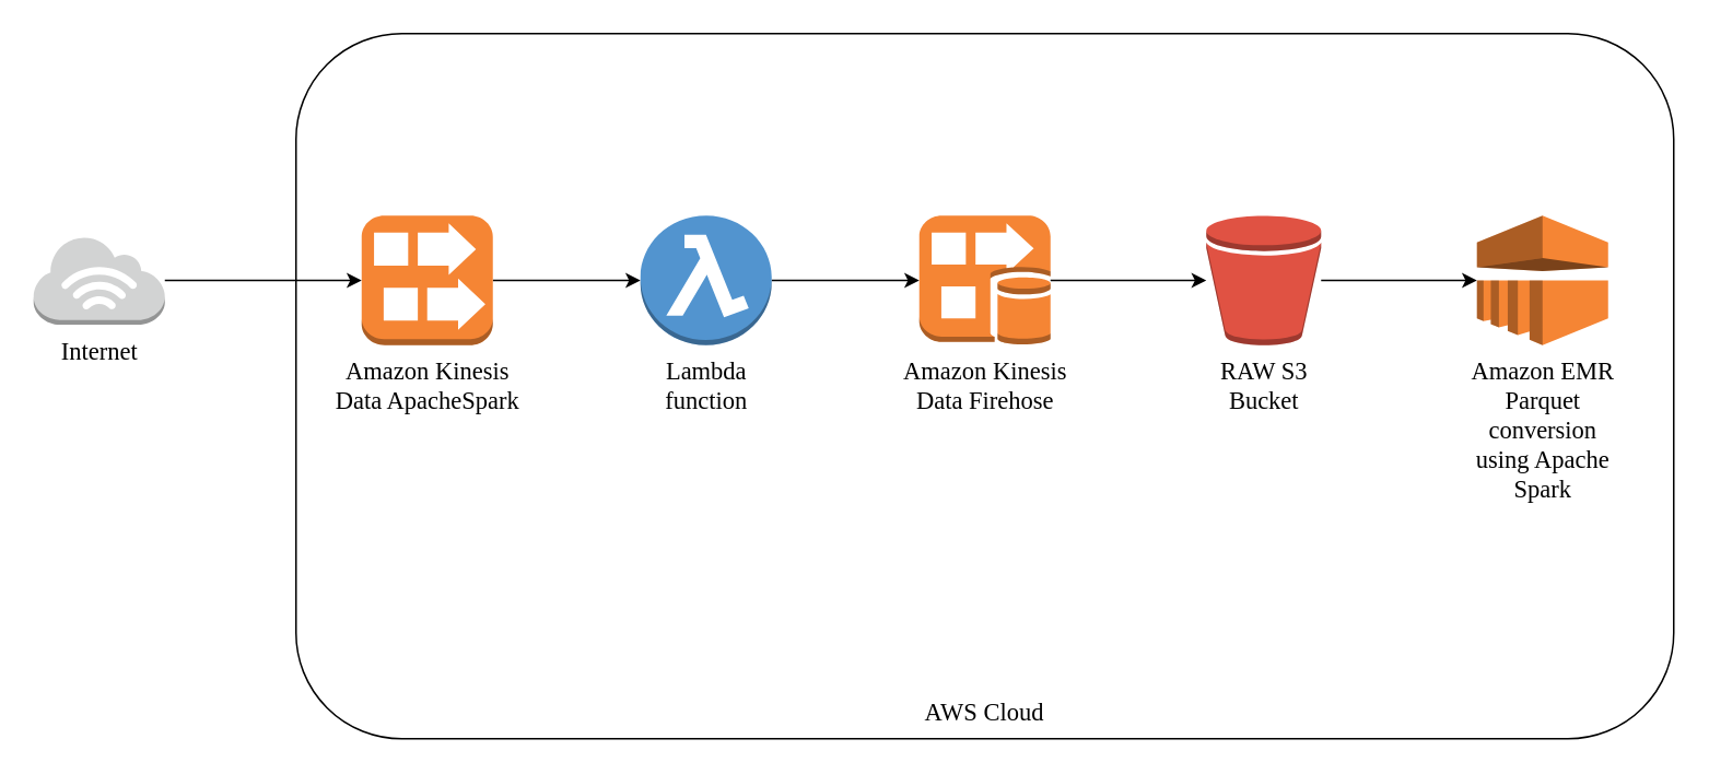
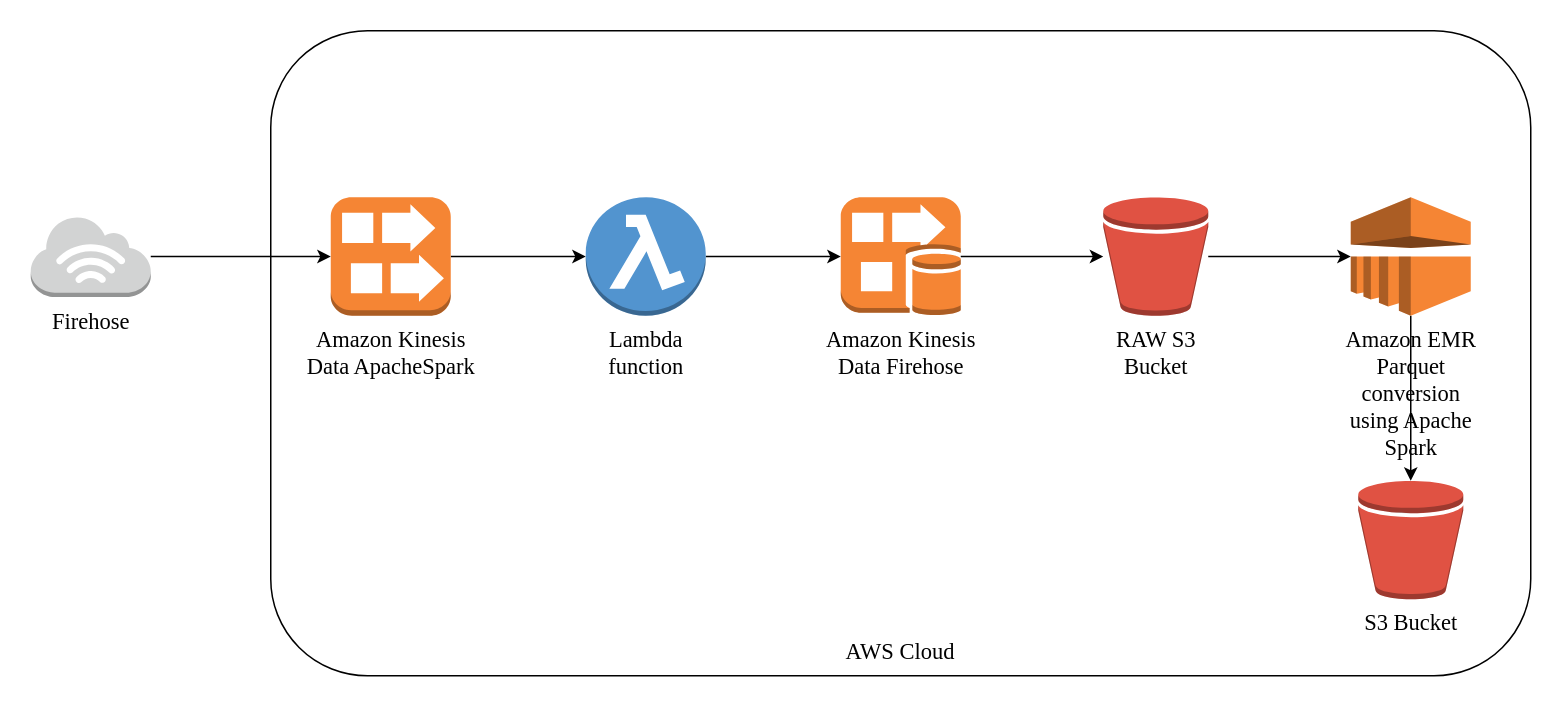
  <mxCell id="0" />
  <mxCell id="1" parent="0" />
  <mxCell id="2" value="&lt;br style=&quot;font-size: 15px;&quot;&gt;&lt;br style=&quot;font-size: 15px;&quot;&gt;&lt;br style=&quot;font-size: 15px;&quot;&gt;&lt;br style=&quot;font-size: 15px;&quot;&gt;&lt;br style=&quot;font-size: 15px;&quot;&gt;&lt;br style=&quot;font-size: 15px;&quot;&gt;&lt;br style=&quot;font-size: 15px;&quot;&gt;&lt;br style=&quot;font-size: 15px;&quot;&gt;&lt;br style=&quot;font-size: 15px;&quot;&gt;&lt;br style=&quot;font-size: 15px;&quot;&gt;&lt;br style=&quot;font-size: 15px;&quot;&gt;&lt;br style=&quot;font-size: 15px;&quot;&gt;&lt;br style=&quot;font-size: 15px;&quot;&gt;&lt;br style=&quot;font-size: 15px;&quot;&gt;&lt;br style=&quot;font-size: 15px;&quot;&gt;&lt;br style=&quot;font-size: 15px;&quot;&gt;&lt;br style=&quot;font-size: 15px;&quot;&gt;&lt;br style=&quot;font-size: 15px;&quot;&gt;&lt;br style=&quot;font-size: 15px;&quot;&gt;&lt;br style=&quot;font-size: 15px;&quot;&gt;&lt;br style=&quot;font-size: 15px;&quot;&gt;&lt;br style=&quot;font-size: 15px;&quot;&gt;AWS Cloud" style="rounded=1;whiteSpace=wrap;html=1;fontFamily=Lucida Console;fontSize=15;" vertex="1" parent="1"><mxGeometry x="180" y="20" width="840" height="430" as="geometry" /></mxCell>
+ <mxCell id="3" style="edgeStyle=orthogonalEdgeStyle;rounded=0;orthogonalLoop=1;jettySize=auto;html=1;fontFamily=Lucida Console;fontSize=15;" edge="1" parent="1" source="4" target="15"><mxGeometry relative="1" as="geometry" /></mxCell>
  <mxCell id="4" value="Amazon EMR&lt;br style=&quot;font-size: 15px;&quot;&gt;Parquet&lt;br style=&quot;font-size: 15px;&quot;&gt;conversion&lt;br style=&quot;font-size: 15px;&quot;&gt;using Apache&lt;br style=&quot;font-size: 15px;&quot;&gt;Spark" style="outlineConnect=0;dashed=0;verticalLabelPosition=bottom;verticalAlign=top;align=center;html=1;shape=mxgraph.aws3.emr;fillColor=#F58534;gradientColor=none;fontFamily=Lucida Console;fontSize=15;" vertex="1" parent="1"><mxGeometry x="900" y="131" width="80" height="79" as="geometry" /></mxCell>
  <mxCell id="5" style="edgeStyle=orthogonalEdgeStyle;rounded=0;orthogonalLoop=1;jettySize=auto;html=1;fontFamily=Lucida Console;fontSize=15;" edge="1" parent="1" source="6" target="10"><mxGeometry relative="1" as="geometry" /></mxCell>
  <mxCell id="6" value="Amazon Kinesis&lt;br style=&quot;font-size: 15px;&quot;&gt;Data Firehose" style="outlineConnect=0;dashed=0;verticalLabelPosition=bottom;verticalAlign=top;align=center;html=1;shape=mxgraph.aws3.kinesis_firehose;fillColor=#F58534;gradientColor=none;fontFamily=Lucida Console;fontSize=15;" vertex="1" parent="1"><mxGeometry x="560" y="131" width="80" height="79" as="geometry" /></mxCell>
  <mxCell id="7" style="edgeStyle=orthogonalEdgeStyle;rounded=0;orthogonalLoop=1;jettySize=auto;html=1;fontFamily=Lucida Console;fontSize=15;" edge="1" parent="1" source="8" target="12"><mxGeometry relative="1" as="geometry" /></mxCell>
  <mxCell id="8" value="&lt;font style=&quot;font-size: 15px;&quot;&gt;Amazon Kinesis&lt;br style=&quot;font-size: 15px;&quot;&gt;Data ApacheSpark&lt;/font&gt;" style="outlineConnect=0;dashed=0;verticalLabelPosition=bottom;verticalAlign=top;align=center;html=1;shape=mxgraph.aws3.kinesis_streams;fillColor=#F58534;gradientColor=none;fontFamily=Lucida Console;fontSize=15;" vertex="1" parent="1"><mxGeometry x="220" y="131" width="80" height="79" as="geometry" /></mxCell>
  <mxCell id="9" style="edgeStyle=orthogonalEdgeStyle;rounded=0;orthogonalLoop=1;jettySize=auto;html=1;fontFamily=Lucida Console;fontSize=15;" edge="1" parent="1" source="10" target="4"><mxGeometry relative="1" as="geometry" /></mxCell>
  <mxCell id="10" value="RAW S3&lt;br style=&quot;font-size: 15px;&quot;&gt;Bucket" style="outlineConnect=0;dashed=0;verticalLabelPosition=bottom;verticalAlign=top;align=center;html=1;shape=mxgraph.aws3.bucket;fillColor=#E05243;gradientColor=none;fontFamily=Lucida Console;fontSize=15;" vertex="1" parent="1"><mxGeometry x="735" y="131" width="70" height="79" as="geometry" /></mxCell>
  <mxCell id="11" style="edgeStyle=orthogonalEdgeStyle;rounded=0;orthogonalLoop=1;jettySize=auto;html=1;fontFamily=Lucida Console;fontSize=15;" edge="1" parent="1" source="12" target="6"><mxGeometry relative="1" as="geometry" /></mxCell>
  <mxCell id="12" value="Lambda&lt;br style=&quot;font-size: 15px;&quot;&gt;function" style="outlineConnect=0;dashed=0;verticalLabelPosition=bottom;verticalAlign=top;align=center;html=1;shape=mxgraph.aws3.lambda_function;fillColor=#5294CF;gradientColor=none;fontFamily=Lucida Console;fontSize=15;" vertex="1" parent="1"><mxGeometry x="390" y="131" width="80" height="79" as="geometry" /></mxCell>
  <mxCell id="13" style="edgeStyle=orthogonalEdgeStyle;rounded=0;orthogonalLoop=1;jettySize=auto;html=1;fontFamily=Lucida Console;fontSize=15;" edge="1" parent="1" source="14" target="8"><mxGeometry relative="1" as="geometry" /></mxCell>
- <mxCell id="14" value="&lt;font style=&quot;font-size: 15px;&quot;&gt;Internet&lt;/font&gt;" style="outlineConnect=0;dashed=0;verticalLabelPosition=bottom;verticalAlign=top;align=center;html=1;shape=mxgraph.aws3.internet_3;fillColor=#D2D3D3;gradientColor=none;fontFamily=Lucida Console;fontSize=15;" vertex="1" parent="1"><mxGeometry x="20" y="143.5" width="80" height="54" as="geometry" /></mxCell>
+ <mxCell id="14" value="&lt;font style=&quot;font-size: 15px;&quot;&gt;Firehose&lt;/font&gt;" style="outlineConnect=0;dashed=0;verticalLabelPosition=bottom;verticalAlign=top;align=center;html=1;shape=mxgraph.aws3.internet_3;fillColor=#D2D3D3;gradientColor=none;fontFamily=Lucida Console;fontSize=15;" vertex="1" parent="1"><mxGeometry x="20" y="143.5" width="80" height="54" as="geometry" /></mxCell>
+ <mxCell id="15" value="S3 Bucket" style="outlineConnect=0;dashed=0;verticalLabelPosition=bottom;verticalAlign=top;align=center;html=1;shape=mxgraph.aws3.bucket;fillColor=#E05243;gradientColor=none;fontFamily=Lucida Console;fontSize=15;" vertex="1" parent="1"><mxGeometry x="905" y="320" width="70" height="79" as="geometry" /></mxCell>
